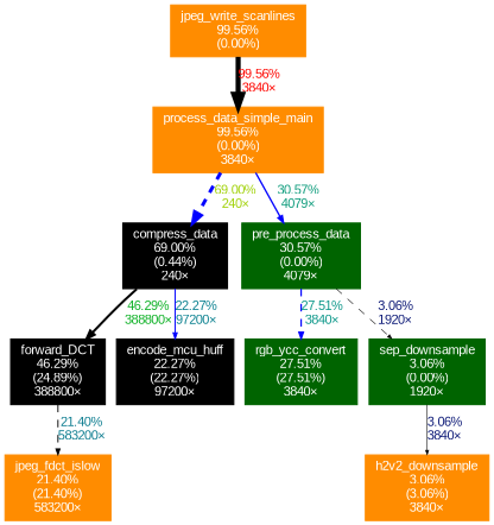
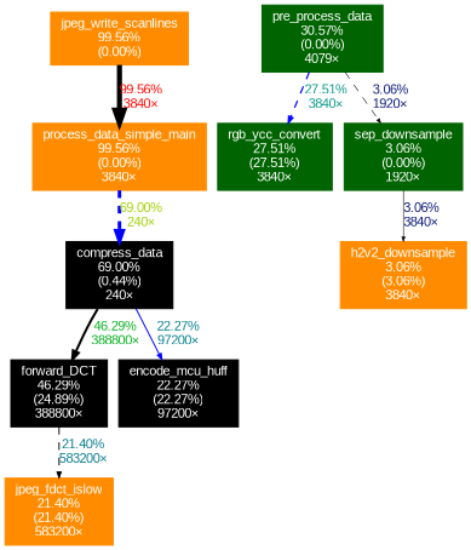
  digraph {
    fontname=Arial
    nodesep=0.125
    ranksep=0.25
    node [color=darkorange fontcolor="#ffffff" fontname=Arial fontsize=10.00 shape=box style=filled]
    edge [arrowsize=0.35 color=black fontcolor="#0d1a77" fontname=Arial fontsize=10.00 labeldistance=0.50 penwidth=0.50 style=dashed]
    n1 [height=0 label="process_data_simple_main\n99.56%\n(0.00%)\n3840×" width=0]
    n2 [color=black height=0 label="compress_data\n69.00%\n(0.44%)\n240×" width=0]
    n3 [color=darkgreen height=0 label="pre_process_data\n30.57%\n(0.00%)\n4079×" width=0]
    n4 [color=black height=0 label="forward_DCT\n46.29%\n(24.89%)\n388800×" width=0]
    n5 [color=black height=0 label="encode_mcu_huff\n22.27%\n(22.27%)\n97200×" width=0]
    n6 [color=darkgreen height=0 label="rgb_ycc_convert\n27.51%\n(27.51%)\n3840×" width=0]
    n7 [color=darkgreen height=0 label="sep_downsample\n3.06%\n(0.00%)\n1920×" width=0]
    n8 [height=0 label="jpeg_fdct_islow\n21.40%\n(21.40%)\n583200×" width=0]
    n9 [height=0 label="h2v2_downsample\n3.06%\n(3.06%)\n3840×" width=0]
    n10 [height=0 label="jpeg_write_scanlines\n99.56%\n(0.00%)" width=0]
    n1 -> n2 [arrowsize=0.83 color=blue fontcolor="#a0d107" label="69.00%\n240×" labeldistance=2.76 penwidth=2.76]
-   n1 -> n3 [arrowsize=0.55 color=blue fontcolor="#0c9b7b" label="30.57%\n4079×" labeldistance=1.22 penwidth=1.22 style=bold]
    n2 -> n4 [arrowsize=0.68 fontcolor="#0ab023" label="46.29%\n388800×" labeldistance=1.85 penwidth=1.85 style=bold]
    n2 -> n5 [arrowsize=0.47 color=blue fontcolor="#0c8190" label="22.27%\n97200×" labeldistance=0.89 penwidth=0.89 style=solid]
    n3 -> n6 [arrowsize=0.52 color=blue fontcolor="#0c9789" label="27.51%\n3840×" labeldistance=1.10 penwidth=1.10]
    n3 -> n7 [label="3.06%\n1920×"]
    n4 -> n8 [arrowsize=0.46 fontcolor="#0c7c8f" label="21.40%\n583200×" labeldistance=0.86 penwidth=0.86]
    n7 -> n9 [label="3.06%\n3840×" style=solid]
    n10 -> n1 [arrowsize=1.00 fontcolor="#fe0500" label="99.56%\n3840×" labeldistance=3.98 penwidth=3.98 style=solid]
  }
